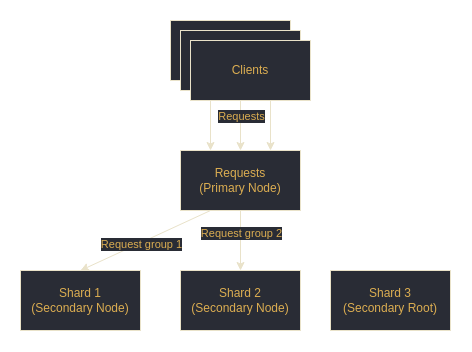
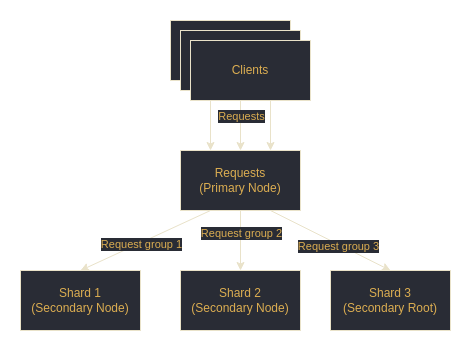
  <mxCell id="0" />
  <mxCell id="1" parent="0" />
  <mxCell id="2" value="" style="rounded=0;whiteSpace=wrap;html=1;fontColor=#dcae52;labelBackgroundColor=#292c35;strokeColor=#e9e2c9;fillColor=#292C35;" parent="1" vertex="1"><mxGeometry x="170" y="20" width="120" height="60" as="geometry" /></mxCell>
  <mxCell id="3" style="rounded=0;orthogonalLoop=1;jettySize=auto;html=1;entryX=0.5;entryY=0;entryDx=0;entryDy=0;exitX=0.25;exitY=1;exitDx=0;exitDy=0;fontColor=#dcae52;labelBackgroundColor=#292c35;strokeColor=#E9E2C9;" parent="1" source="9" target="11" edge="1"><mxGeometry relative="1" as="geometry" /></mxCell>
  <mxCell id="4" value="Request group 1" style="edgeLabel;html=1;align=center;verticalAlign=middle;resizable=0;points=[];fontColor=#dcae52;labelBackgroundColor=#292c35;" parent="3" vertex="1" connectable="0"><mxGeometry x="0.145" y="-1" relative="1" as="geometry"><mxPoint x="5" as="offset" /></mxGeometry></mxCell>
  <mxCell id="5" style="edgeStyle=none;rounded=0;orthogonalLoop=1;jettySize=auto;html=1;entryX=0.5;entryY=0;entryDx=0;entryDy=0;fontColor=#dcae52;strokeColor=#e9e2c9;labelBackgroundColor=#292c35;" parent="1" source="9" target="10" edge="1"><mxGeometry relative="1" as="geometry" /></mxCell>
  <mxCell id="6" value="Request group 2" style="edgeLabel;html=1;align=center;verticalAlign=middle;resizable=0;points=[];fontColor=#dcae52;labelBackgroundColor=#292c35;" parent="5" vertex="1" connectable="0"><mxGeometry x="-0.256" y="-3" relative="1" as="geometry"><mxPoint x="3" as="offset" /></mxGeometry></mxCell>
+ <mxCell id="7" style="edgeStyle=none;rounded=0;orthogonalLoop=1;jettySize=auto;html=1;entryX=0.5;entryY=0;entryDx=0;entryDy=0;exitX=0.75;exitY=1;exitDx=0;exitDy=0;fontColor=#dcae52;labelBackgroundColor=#292c35;strokeColor=#E9E2C9;" parent="1" source="9" target="12" edge="1"><mxGeometry relative="1" as="geometry" /></mxCell>
+ <mxCell id="8" value="Request group 3" style="edgeLabel;html=1;align=center;verticalAlign=middle;resizable=0;points=[];fontColor=#dcae52;labelBackgroundColor=#292c35;" parent="7" vertex="1" connectable="0"><mxGeometry x="0.205" y="1" relative="1" as="geometry"><mxPoint x="-5" as="offset" /></mxGeometry></mxCell>
  <mxCell id="9" value="Requests&lt;br&gt;(Primary Node)" style="rounded=0;whiteSpace=wrap;html=1;fontColor=#dcae52;labelBackgroundColor=#292c35;strokeColor=#e9e2c9;fillColor=#292C35;" parent="1" vertex="1"><mxGeometry x="180" y="150" width="120" height="60" as="geometry" /></mxCell>
  <mxCell id="10" value="Shard 2&lt;br&gt;(Secondary Node)" style="rounded=0;whiteSpace=wrap;html=1;fontColor=#dcae52;labelBackgroundColor=#292c35;" parent="1" vertex="1"><mxGeometry x="180" y="270" width="120" height="60" as="geometry" /></mxCell>
  <mxCell id="11" value="Shard 1&lt;br&gt;(Secondary Node)" style="rounded=0;whiteSpace=wrap;html=1;fontColor=#dcae52;labelBackgroundColor=#292c35;" parent="1" vertex="1"><mxGeometry x="20" y="270" width="120" height="60" as="geometry" /></mxCell>
  <mxCell id="12" value="Shard 3&lt;br&gt;(Secondary Root)" style="rounded=0;whiteSpace=wrap;html=1;fontColor=#dcae52;labelBackgroundColor=#292c35;strokeColor=#e9e2c9;fillColor=#292C35;" parent="1" vertex="1"><mxGeometry x="330" y="270" width="120" height="60" as="geometry" /></mxCell>
  <mxCell id="13" style="edgeStyle=none;rounded=0;orthogonalLoop=1;jettySize=auto;html=1;exitX=0.5;exitY=1;exitDx=0;exitDy=0;fontColor=#dcae52;labelBackgroundColor=#292c35;strokeColor=#E9E2C9;" parent="1" source="17" target="9" edge="1"><mxGeometry relative="1" as="geometry" /></mxCell>
  <mxCell id="14" value="Requests" style="edgeLabel;html=1;align=center;verticalAlign=middle;resizable=0;points=[];fontColor=#dcae52;labelBackgroundColor=#292c35;" parent="13" vertex="1" connectable="0"><mxGeometry x="-0.152" y="2" relative="1" as="geometry"><mxPoint x="-2" as="offset" /></mxGeometry></mxCell>
  <mxCell id="15" style="edgeStyle=none;rounded=0;orthogonalLoop=1;jettySize=auto;html=1;exitX=0.75;exitY=1;exitDx=0;exitDy=0;entryX=0.75;entryY=0;entryDx=0;entryDy=0;fontColor=#dcae52;labelBackgroundColor=#292c35;strokeColor=#E9E2C9;" parent="1" source="17" target="9" edge="1"><mxGeometry relative="1" as="geometry" /></mxCell>
  <mxCell id="16" style="edgeStyle=none;rounded=0;orthogonalLoop=1;jettySize=auto;html=1;exitX=0.25;exitY=1;exitDx=0;exitDy=0;entryX=0.25;entryY=0;entryDx=0;entryDy=0;fontColor=#dcae52;labelBackgroundColor=#292c35;strokeColor=#E9E2C9;" parent="1" source="17" target="9" edge="1"><mxGeometry relative="1" as="geometry" /></mxCell>
  <mxCell id="17" value="Clients" style="rounded=0;whiteSpace=wrap;html=1;fontColor=#dcae52;labelBackgroundColor=#292c35;strokeColor=#e9e2c9;fillColor=#292C35;" parent="1" vertex="1"><mxGeometry x="180" y="30" width="120" height="60" as="geometry" /></mxCell>
  <mxCell id="18" value="Clients" style="rounded=0;whiteSpace=wrap;html=1;fontColor=#dcae52;labelBackgroundColor=#292c35;strokeColor=#e9e2c9;fillColor=#292C35;" parent="1" vertex="1"><mxGeometry x="190" y="40" width="120" height="60" as="geometry" /></mxCell>
  <mxCell id="19" value="Shard 2&lt;br&gt;(Secondary Node)" style="rounded=0;whiteSpace=wrap;html=1;fontColor=#dcae52;labelBackgroundColor=#292c35;strokeColor=#e9e2c9;fillColor=#292C35;" parent="1" vertex="1"><mxGeometry x="180" y="270" width="120" height="60" as="geometry" /></mxCell>
  <mxCell id="20" value="Shard 1&lt;br&gt;(Secondary Node)" style="rounded=0;whiteSpace=wrap;html=1;fontColor=#dcae52;labelBackgroundColor=#292c35;strokeColor=#e9e2c9;fillColor=#292C35;" parent="1" vertex="1"><mxGeometry x="20" y="270" width="120" height="60" as="geometry" /></mxCell>
